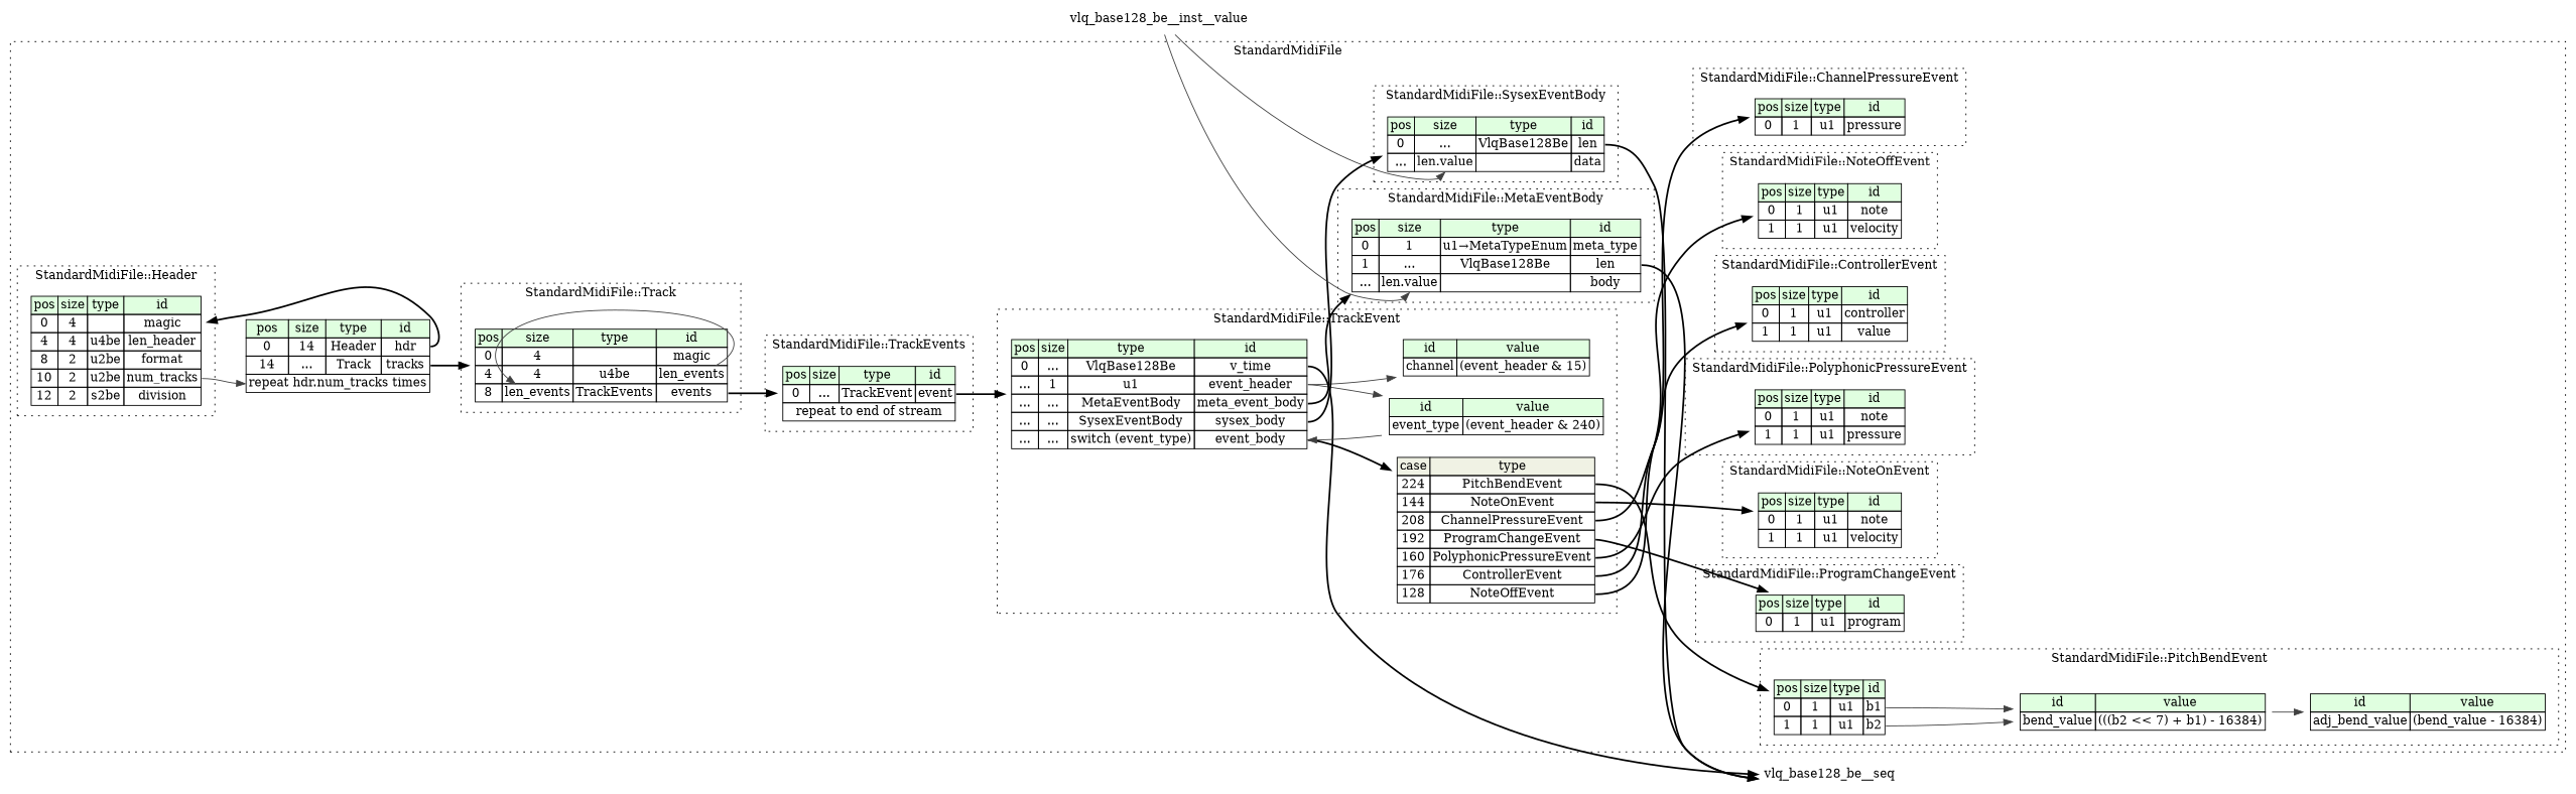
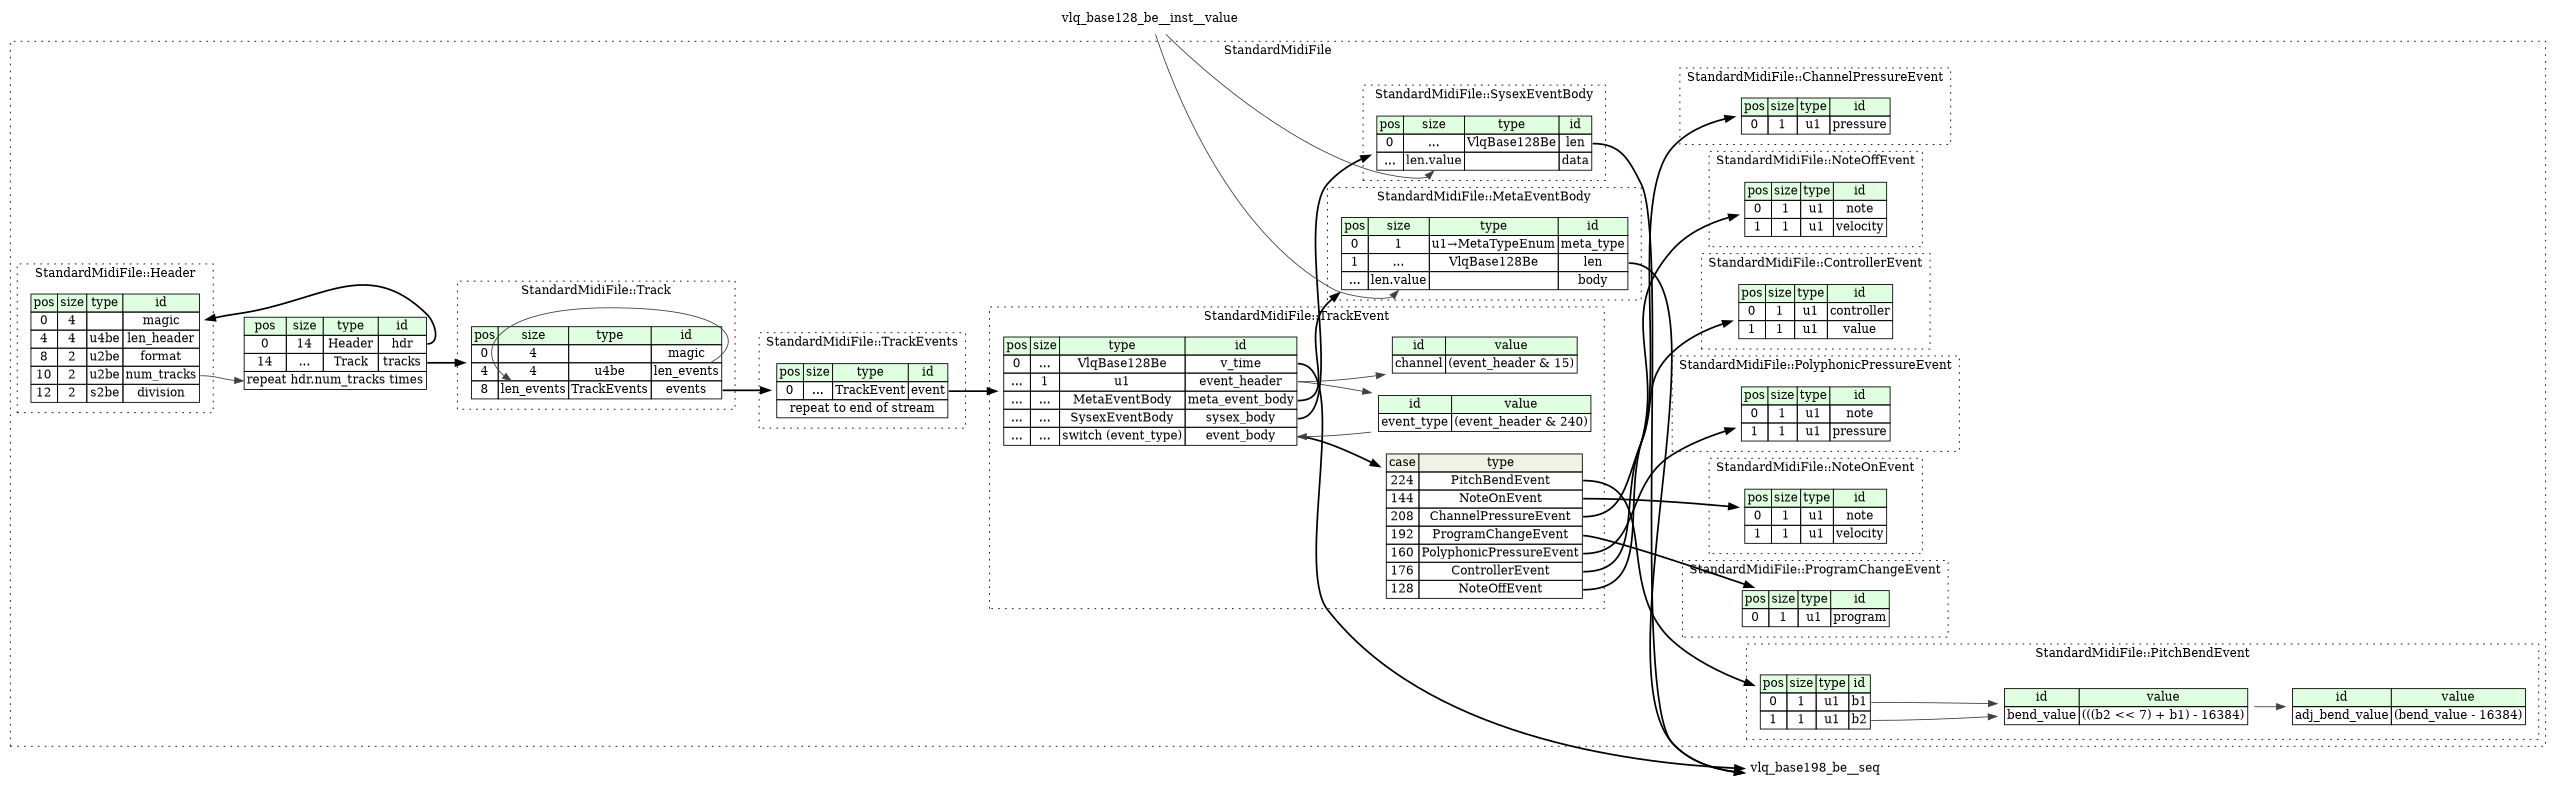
  digraph {
    rankdir=LR
    node [shape=plaintext]
    edge [style=bold tailport=event_header_type]
    n1 [label=<<TABLE BORDER="0" CELLBORDER="1" CELLSPACING="0"> 				<TR><TD BGCOLOR="#E0FFE0">pos</TD><TD BGCOLOR="#E0FFE0">size</TD><TD BGCOLOR="#E0FFE0">type</TD><TD BGCOLOR="#E0FFE0">id</TD></TR> 				<TR><TD PORT="event_pos">0</TD><TD PORT="event_size">...</TD><TD>TrackEvent</TD><TD PORT="event_type">event</TD></TR> 				<TR><TD COLSPAN="4" PORT="event__repeat">repeat to end of stream</TD></TR> 			</TABLE>>]
    n2 [label=<<TABLE BORDER="0" CELLBORDER="1" CELLSPACING="0"> 				<TR><TD BGCOLOR="#E0FFE0">pos</TD><TD BGCOLOR="#E0FFE0">size</TD><TD BGCOLOR="#E0FFE0">type</TD><TD BGCOLOR="#E0FFE0">id</TD></TR> 				<TR><TD PORT="v_time_pos">0</TD><TD PORT="v_time_size">...</TD><TD>VlqBase128Be</TD><TD PORT="v_time_type">v_time</TD></TR> 				<TR><TD PORT="event_header_pos">...</TD><TD PORT="event_header_size">1</TD><TD>u1</TD><TD PORT="event_header_type">event_header</TD></TR> 				<TR><TD PORT="meta_event_body_pos">...</TD><TD PORT="meta_event_body_size">...</TD><TD>MetaEventBody</TD><TD PORT="meta_event_body_type">meta_event_body</TD></TR> 				<TR><TD PORT="sysex_body_pos">...</TD><TD PORT="sysex_body_size">...</TD><TD>SysexEventBody</TD><TD PORT="sysex_body_type">sysex_body</TD></TR> 				<TR><TD PORT="event_body_pos">...</TD><TD PORT="event_body_size">...</TD><TD>switch (event_type)</TD><TD PORT="event_body_type">event_body</TD></TR> 			</TABLE>>]
    n3 [label=<<TABLE BORDER="0" CELLBORDER="1" CELLSPACING="0"> 				<TR><TD BGCOLOR="#E0FFE0">id</TD><TD BGCOLOR="#E0FFE0">value</TD></TR> 				<TR><TD>event_type</TD><TD>(event_header &amp; 240)</TD></TR> 			</TABLE>>]
    n4 [label=<<TABLE BORDER="0" CELLBORDER="1" CELLSPACING="0"> 				<TR><TD BGCOLOR="#E0FFE0">id</TD><TD BGCOLOR="#E0FFE0">value</TD></TR> 				<TR><TD>channel</TD><TD>(event_header &amp; 15)</TD></TR> 			</TABLE>>]
    n5 [label=<<TABLE BORDER="0" CELLBORDER="1" CELLSPACING="0"> 	<TR><TD BGCOLOR="#F0F2E4">case</TD><TD BGCOLOR="#F0F2E4">type</TD></TR> 	<TR><TD>224</TD><TD PORT="case0">PitchBendEvent</TD></TR> 	<TR><TD>144</TD><TD PORT="case1">NoteOnEvent</TD></TR> 	<TR><TD>208</TD><TD PORT="case2">ChannelPressureEvent</TD></TR> 	<TR><TD>192</TD><TD PORT="case3">ProgramChangeEvent</TD></TR> 	<TR><TD>160</TD><TD PORT="case4">PolyphonicPressureEvent</TD></TR> 	<TR><TD>176</TD><TD PORT="case5">ControllerEvent</TD></TR> 	<TR><TD>128</TD><TD PORT="case6">NoteOffEvent</TD></TR> </TABLE>>]
    n6 [label=<<TABLE BORDER="0" CELLBORDER="1" CELLSPACING="0"> 				<TR><TD BGCOLOR="#E0FFE0">pos</TD><TD BGCOLOR="#E0FFE0">size</TD><TD BGCOLOR="#E0FFE0">type</TD><TD BGCOLOR="#E0FFE0">id</TD></TR> 				<TR><TD PORT="b1_pos">0</TD><TD PORT="b1_size">1</TD><TD>u1</TD><TD PORT="b1_type">b1</TD></TR> 				<TR><TD PORT="b2_pos">1</TD><TD PORT="b2_size">1</TD><TD>u1</TD><TD PORT="b2_type">b2</TD></TR> 			</TABLE>>]
    n7 [label=<<TABLE BORDER="0" CELLBORDER="1" CELLSPACING="0"> 				<TR><TD BGCOLOR="#E0FFE0">id</TD><TD BGCOLOR="#E0FFE0">value</TD></TR> 				<TR><TD>bend_value</TD><TD>(((b2 &lt;&lt; 7) + b1) - 16384)</TD></TR> 			</TABLE>>]
    n8 [label=<<TABLE BORDER="0" CELLBORDER="1" CELLSPACING="0"> 				<TR><TD BGCOLOR="#E0FFE0">id</TD><TD BGCOLOR="#E0FFE0">value</TD></TR> 				<TR><TD>adj_bend_value</TD><TD>(bend_value - 16384)</TD></TR> 			</TABLE>>]
    n9 [label=<<TABLE BORDER="0" CELLBORDER="1" CELLSPACING="0"> 				<TR><TD BGCOLOR="#E0FFE0">pos</TD><TD BGCOLOR="#E0FFE0">size</TD><TD BGCOLOR="#E0FFE0">type</TD><TD BGCOLOR="#E0FFE0">id</TD></TR> 				<TR><TD PORT="program_pos">0</TD><TD PORT="program_size">1</TD><TD>u1</TD><TD PORT="program_type">program</TD></TR> 			</TABLE>>]
    n10 [label=<<TABLE BORDER="0" CELLBORDER="1" CELLSPACING="0"> 				<TR><TD BGCOLOR="#E0FFE0">pos</TD><TD BGCOLOR="#E0FFE0">size</TD><TD BGCOLOR="#E0FFE0">type</TD><TD BGCOLOR="#E0FFE0">id</TD></TR> 				<TR><TD PORT="note_pos">0</TD><TD PORT="note_size">1</TD><TD>u1</TD><TD PORT="note_type">note</TD></TR> 				<TR><TD PORT="velocity_pos">1</TD><TD PORT="velocity_size">1</TD><TD>u1</TD><TD PORT="velocity_type">velocity</TD></TR> 			</TABLE>>]
    n11 [label=<<TABLE BORDER="0" CELLBORDER="1" CELLSPACING="0"> 				<TR><TD BGCOLOR="#E0FFE0">pos</TD><TD BGCOLOR="#E0FFE0">size</TD><TD BGCOLOR="#E0FFE0">type</TD><TD BGCOLOR="#E0FFE0">id</TD></TR> 				<TR><TD PORT="note_pos">0</TD><TD PORT="note_size">1</TD><TD>u1</TD><TD PORT="note_type">note</TD></TR> 				<TR><TD PORT="pressure_pos">1</TD><TD PORT="pressure_size">1</TD><TD>u1</TD><TD PORT="pressure_type">pressure</TD></TR> 			</TABLE>>]
    n12 [label=<<TABLE BORDER="0" CELLBORDER="1" CELLSPACING="0"> 				<TR><TD BGCOLOR="#E0FFE0">pos</TD><TD BGCOLOR="#E0FFE0">size</TD><TD BGCOLOR="#E0FFE0">type</TD><TD BGCOLOR="#E0FFE0">id</TD></TR> 				<TR><TD PORT="magic_pos">0</TD><TD PORT="magic_size">4</TD><TD></TD><TD PORT="magic_type">magic</TD></TR> 				<TR><TD PORT="len_events_pos">4</TD><TD PORT="len_events_size">4</TD><TD>u4be</TD><TD PORT="len_events_type">len_events</TD></TR> 				<TR><TD PORT="events_pos">8</TD><TD PORT="events_size">len_events</TD><TD>TrackEvents</TD><TD PORT="events_type">events</TD></TR> 			</TABLE>>]
    n13 [label=<<TABLE BORDER="0" CELLBORDER="1" CELLSPACING="0"> 				<TR><TD BGCOLOR="#E0FFE0">pos</TD><TD BGCOLOR="#E0FFE0">size</TD><TD BGCOLOR="#E0FFE0">type</TD><TD BGCOLOR="#E0FFE0">id</TD></TR> 				<TR><TD PORT="meta_type_pos">0</TD><TD PORT="meta_type_size">1</TD><TD>u1→MetaTypeEnum</TD><TD PORT="meta_type_type">meta_type</TD></TR> 				<TR><TD PORT="len_pos">1</TD><TD PORT="len_size">...</TD><TD>VlqBase128Be</TD><TD PORT="len_type">len</TD></TR> 				<TR><TD PORT="body_pos">...</TD><TD PORT="body_size">len.value</TD><TD></TD><TD PORT="body_type">body</TD></TR> 			</TABLE>>]
    n14 [label=<<TABLE BORDER="0" CELLBORDER="1" CELLSPACING="0"> 				<TR><TD BGCOLOR="#E0FFE0">pos</TD><TD BGCOLOR="#E0FFE0">size</TD><TD BGCOLOR="#E0FFE0">type</TD><TD BGCOLOR="#E0FFE0">id</TD></TR> 				<TR><TD PORT="controller_pos">0</TD><TD PORT="controller_size">1</TD><TD>u1</TD><TD PORT="controller_type">controller</TD></TR> 				<TR><TD PORT="value_pos">1</TD><TD PORT="value_size">1</TD><TD>u1</TD><TD PORT="value_type">value</TD></TR> 			</TABLE>>]
    n15 [label=<<TABLE BORDER="0" CELLBORDER="1" CELLSPACING="0"> 				<TR><TD BGCOLOR="#E0FFE0">pos</TD><TD BGCOLOR="#E0FFE0">size</TD><TD BGCOLOR="#E0FFE0">type</TD><TD BGCOLOR="#E0FFE0">id</TD></TR> 				<TR><TD PORT="magic_pos">0</TD><TD PORT="magic_size">4</TD><TD></TD><TD PORT="magic_type">magic</TD></TR> 				<TR><TD PORT="len_header_pos">4</TD><TD PORT="len_header_size">4</TD><TD>u4be</TD><TD PORT="len_header_type">len_header</TD></TR> 				<TR><TD PORT="format_pos">8</TD><TD PORT="format_size">2</TD><TD>u2be</TD><TD PORT="format_type">format</TD></TR> 				<TR><TD PORT="num_tracks_pos">10</TD><TD PORT="num_tracks_size">2</TD><TD>u2be</TD><TD PORT="num_tracks_type">num_tracks</TD></TR> 				<TR><TD PORT="division_pos">12</TD><TD PORT="division_size">2</TD><TD>s2be</TD><TD PORT="division_type">division</TD></TR> 			</TABLE>>]
    n16 [label=<<TABLE BORDER="0" CELLBORDER="1" CELLSPACING="0"> 				<TR><TD BGCOLOR="#E0FFE0">pos</TD><TD BGCOLOR="#E0FFE0">size</TD><TD BGCOLOR="#E0FFE0">type</TD><TD BGCOLOR="#E0FFE0">id</TD></TR> 				<TR><TD PORT="len_pos">0</TD><TD PORT="len_size">...</TD><TD>VlqBase128Be</TD><TD PORT="len_type">len</TD></TR> 				<TR><TD PORT="data_pos">...</TD><TD PORT="data_size">len.value</TD><TD></TD><TD PORT="data_type">data</TD></TR> 			</TABLE>>]
    n17 [label=<<TABLE BORDER="0" CELLBORDER="1" CELLSPACING="0"> 				<TR><TD BGCOLOR="#E0FFE0">pos</TD><TD BGCOLOR="#E0FFE0">size</TD><TD BGCOLOR="#E0FFE0">type</TD><TD BGCOLOR="#E0FFE0">id</TD></TR> 				<TR><TD PORT="note_pos">0</TD><TD PORT="note_size">1</TD><TD>u1</TD><TD PORT="note_type">note</TD></TR> 				<TR><TD PORT="velocity_pos">1</TD><TD PORT="velocity_size">1</TD><TD>u1</TD><TD PORT="velocity_type">velocity</TD></TR> 			</TABLE>>]
    n18 [label=<<TABLE BORDER="0" CELLBORDER="1" CELLSPACING="0"> 				<TR><TD BGCOLOR="#E0FFE0">pos</TD><TD BGCOLOR="#E0FFE0">size</TD><TD BGCOLOR="#E0FFE0">type</TD><TD BGCOLOR="#E0FFE0">id</TD></TR> 				<TR><TD PORT="pressure_pos">0</TD><TD PORT="pressure_size">1</TD><TD>u1</TD><TD PORT="pressure_type">pressure</TD></TR> 			</TABLE>>]
    n19 [label=<<TABLE BORDER="0" CELLBORDER="1" CELLSPACING="0"> 			<TR><TD BGCOLOR="#E0FFE0">pos</TD><TD BGCOLOR="#E0FFE0">size</TD><TD BGCOLOR="#E0FFE0">type</TD><TD BGCOLOR="#E0FFE0">id</TD></TR> 			<TR><TD PORT="hdr_pos">0</TD><TD PORT="hdr_size">14</TD><TD>Header</TD><TD PORT="hdr_type">hdr</TD></TR> 			<TR><TD PORT="tracks_pos">14</TD><TD PORT="tracks_size">...</TD><TD>Track</TD><TD PORT="tracks_type">tracks</TD></TR> 			<TR><TD COLSPAN="4" PORT="tracks__repeat">repeat hdr.num_tracks times</TD></TR> 		</TABLE>>]
-   vlq_base128_be__seq
+   vlq_base128_be__seq [label=vlq_base198_be__seq]
    vlq_base128_be__inst__value
    subgraph cluster_1 {
      label=StandardMidiFile
      style=dotted
      n19
      subgraph cluster_2 {
        label="StandardMidiFile::TrackEvents"
        style=dotted
        n1
      }
      subgraph cluster_3 {
        label="StandardMidiFile::TrackEvent"
        style=dotted
        n2
        n3
        n4
        n5
      }
      subgraph cluster_4 {
        label="StandardMidiFile::PitchBendEvent"
        style=dotted
        n6
        n7
        n8
      }
      subgraph cluster_5 {
        label="StandardMidiFile::ProgramChangeEvent"
        style=dotted
        n9
      }
      subgraph cluster_6 {
        label="StandardMidiFile::NoteOnEvent"
        style=dotted
        n10
      }
      subgraph cluster_7 {
        label="StandardMidiFile::PolyphonicPressureEvent"
        style=dotted
        n11
      }
      subgraph cluster_8 {
        label="StandardMidiFile::Track"
        style=dotted
        n12
      }
      subgraph cluster_9 {
        label="StandardMidiFile::MetaEventBody"
        style=dotted
        n13
      }
      subgraph cluster_10 {
        label="StandardMidiFile::ControllerEvent"
        style=dotted
        n14
      }
      subgraph cluster_11 {
        label="StandardMidiFile::Header"
        style=dotted
        n15
      }
      subgraph cluster_12 {
        label="StandardMidiFile::SysexEventBody"
        style=dotted
        n16
      }
      subgraph cluster_13 {
        label="StandardMidiFile::NoteOffEvent"
        style=dotted
        n17
      }
      subgraph cluster_14 {
        label="StandardMidiFile::ChannelPressureEvent"
        style=dotted
        n18
      }
    }
    n1 -> n2 [tailport=event_type]
    n2 -> n3 [color="#404040" style=""]
    n2 -> n4 [color="#404040" style=""]
    n2 -> n5 [tailport=event_body_type]
    n2 -> n13 [tailport=meta_event_body_type]
    n2 -> n16 [tailport=sysex_body_type]
    n2 -> vlq_base128_be__seq [tailport=v_time_type]
    n3 -> n2 [color="#404040" headport=event_body_type tailport=event_type_type style=""]
    n5 -> n6 [tailport=case0]
    n5 -> n9 [tailport=case3]
    n5 -> n10 [tailport=case1]
    n5 -> n11 [tailport=case4]
    n5 -> n14 [tailport=case5]
    n5 -> n17 [tailport=case6]
    n5 -> n18 [tailport=case2]
    n6 -> n7 [color="#404040" tailport=b2_type style=""]
    n6 -> n7 [color="#404040" tailport=b1_type style=""]
    n7 -> n8 [color="#404040" tailport=bend_value_type style=""]
    n12 -> n1 [tailport=events_type]
    n12 -> n12 [color="#404040" headport=events_size tailport=len_events_type style=""]
    n13 -> vlq_base128_be__seq [tailport=len_type]
    n15 -> n19 [color="#404040" headport=tracks__repeat tailport=num_tracks_type style=""]
    n16 -> vlq_base128_be__seq [tailport=len_type]
    n19 -> n12 [tailport=tracks_type]
    n19 -> n15 [tailport=hdr_type]
    vlq_base128_be__inst__value -> n13 [color="#404040" headport=body_size tailport=value_type style=""]
    vlq_base128_be__inst__value -> n16 [color="#404040" headport=data_size tailport=value_type style=""]
  }
